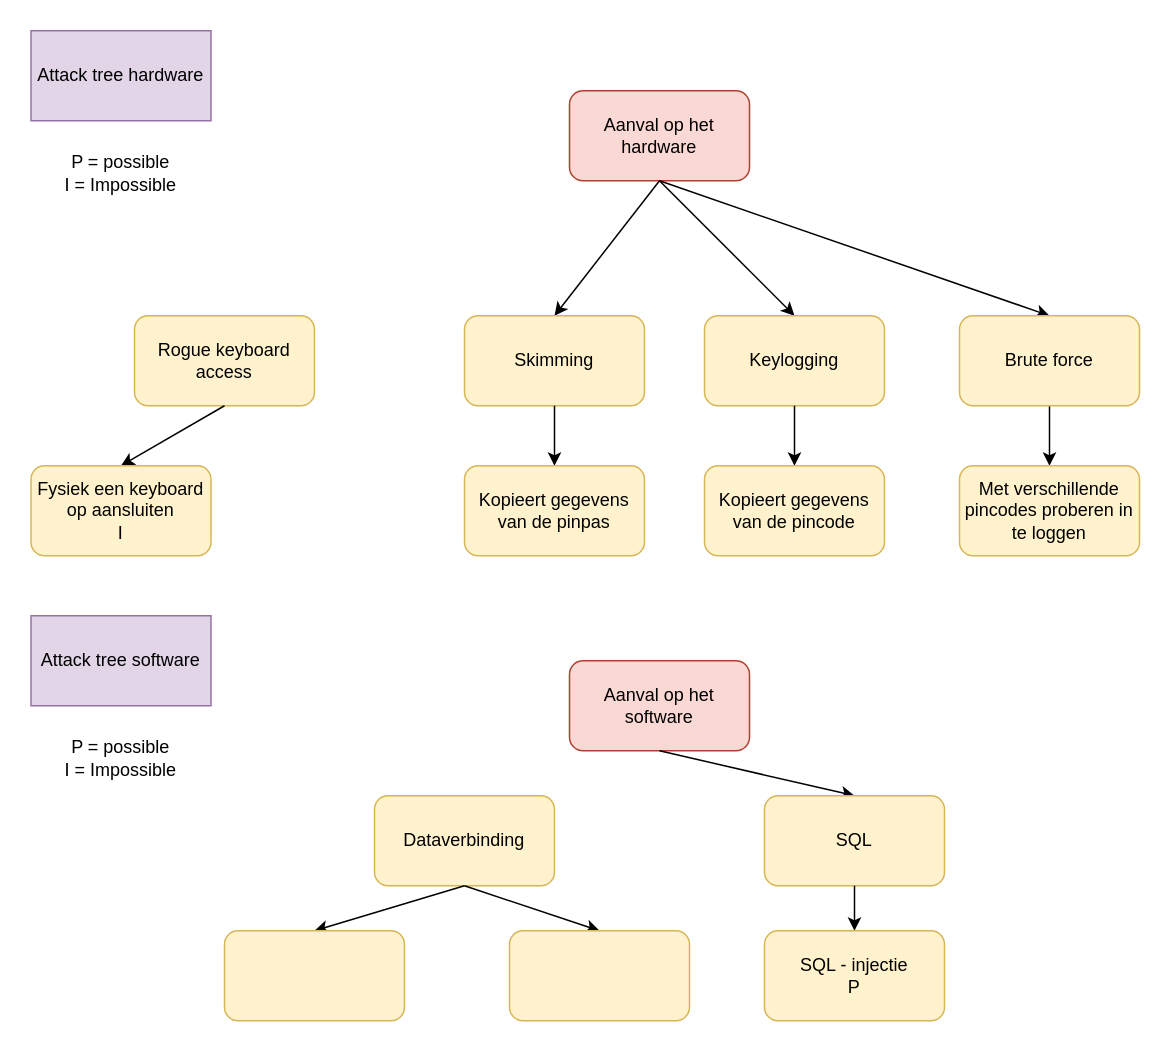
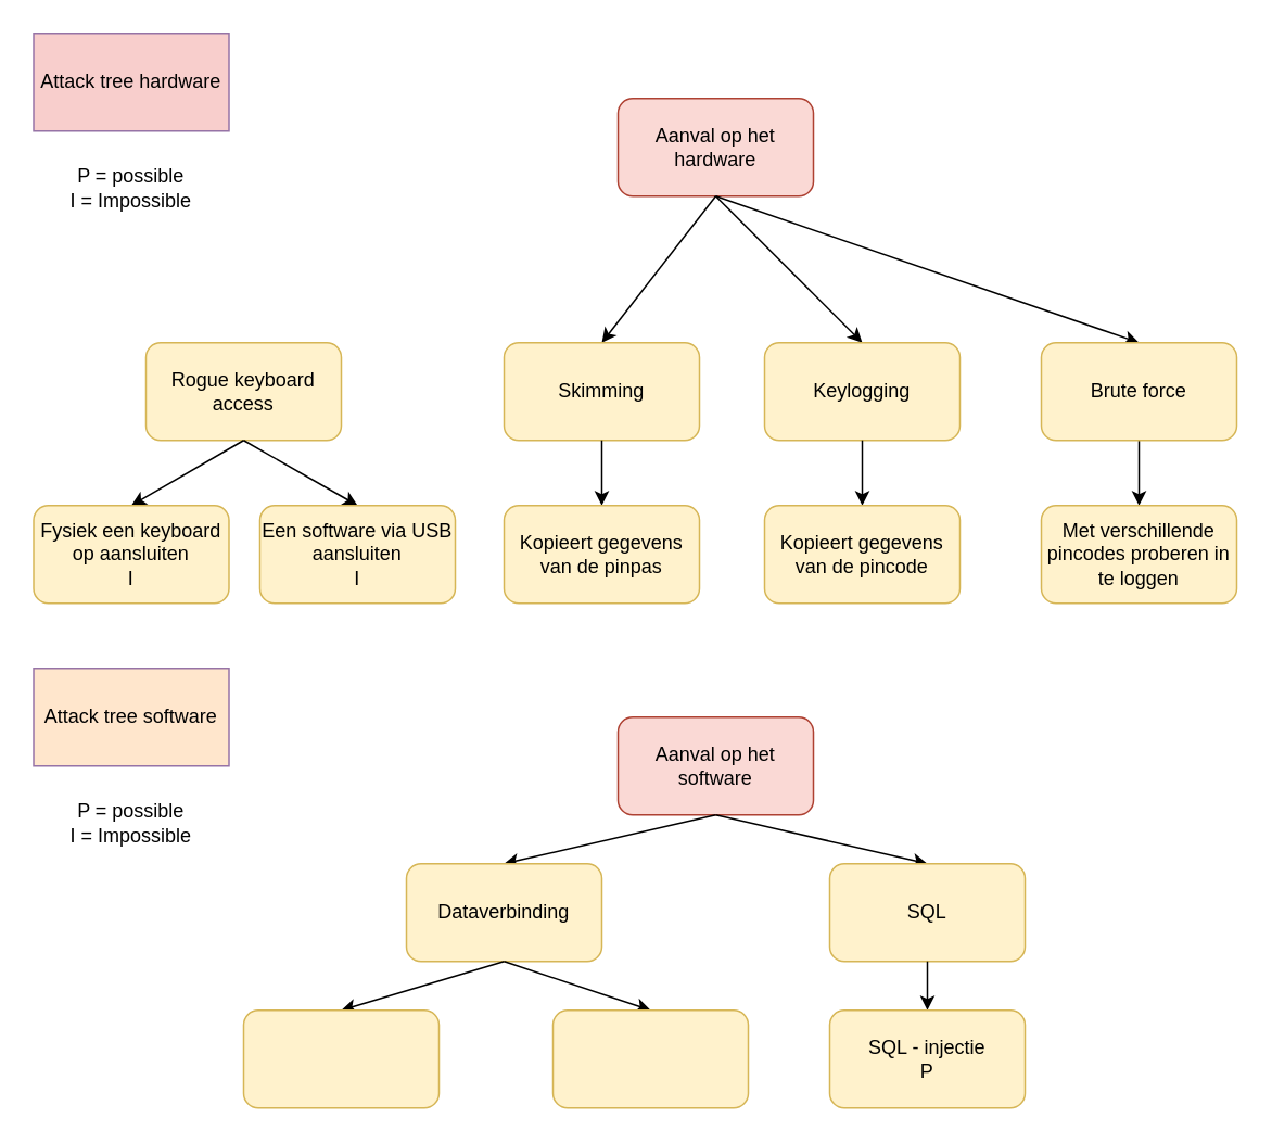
  <mxCell id="0" />
  <mxCell id="1" parent="0" />
  <mxCell id="2" value="Aanval op het hardware" style="rounded=1;whiteSpace=wrap;html=1;fillColor=#fad9d5;strokeColor=#ae4132;" vertex="1" parent="1"><mxGeometry x="379" y="60" width="120" height="60" as="geometry" /></mxCell>
  <mxCell id="3" value="&lt;div&gt;Rogue keyboard access&lt;/div&gt;" style="rounded=1;whiteSpace=wrap;html=1;fillColor=#fff2cc;strokeColor=#d6b656;" vertex="1" parent="1"><mxGeometry x="89" y="210" width="120" height="60" as="geometry" /></mxCell>
  <mxCell id="4" style="edgeStyle=none;rounded=0;orthogonalLoop=1;jettySize=auto;html=1;exitX=0.5;exitY=0;exitDx=0;exitDy=0;entryX=0.5;entryY=1;entryDx=0;entryDy=0;startArrow=classic;startFill=1;endArrow=none;endFill=0;" edge="1" parent="1" source="5" target="2"><mxGeometry relative="1" as="geometry" /></mxCell>
  <mxCell id="5" value="&lt;div&gt;Skimming&lt;/div&gt;" style="rounded=1;whiteSpace=wrap;html=1;fillColor=#fff2cc;strokeColor=#d6b656;" vertex="1" parent="1"><mxGeometry x="309" y="210" width="120" height="60" as="geometry" /></mxCell>
  <mxCell id="6" style="edgeStyle=none;rounded=0;orthogonalLoop=1;jettySize=auto;html=1;exitX=0.5;exitY=0;exitDx=0;exitDy=0;entryX=0.5;entryY=1;entryDx=0;entryDy=0;startArrow=classic;startFill=1;endArrow=none;endFill=0;" edge="1" parent="1" source="7" target="2"><mxGeometry relative="1" as="geometry" /></mxCell>
  <mxCell id="7" value="&lt;div&gt;Keylogging&lt;/div&gt;" style="rounded=1;whiteSpace=wrap;html=1;fillColor=#fff2cc;strokeColor=#d6b656;" vertex="1" parent="1"><mxGeometry x="469" y="210" width="120" height="60" as="geometry" /></mxCell>
- <mxCell id="8" value="Attack tree hardware" style="rounded=0;whiteSpace=wrap;html=1;fillColor=#e1d5e7;strokeColor=#9673a6;" vertex="1" parent="1"><mxGeometry x="20" y="20" width="120" height="60" as="geometry" /></mxCell>
- <mxCell id="9" value="Attack tree software" style="rounded=0;whiteSpace=wrap;html=1;fillColor=#e1d5e7;strokeColor=#9673a6;" vertex="1" parent="1"><mxGeometry x="20" y="410" width="120" height="60" as="geometry" /></mxCell>
+ <mxCell id="8" value="Attack tree hardware" style="rounded=0;whiteSpace=wrap;html=1;fillColor=#f8cecc;strokeColor=#9673a6;" vertex="1" parent="1"><mxGeometry x="20" y="20" width="120" height="60" as="geometry" /></mxCell>
+ <mxCell id="9" value="Attack tree software" style="rounded=0;whiteSpace=wrap;html=1;fillColor=#ffe6cc;strokeColor=#9673a6;" vertex="1" parent="1"><mxGeometry x="20" y="410" width="120" height="60" as="geometry" /></mxCell>
  <mxCell id="10" value="Aanval op het software" style="rounded=1;whiteSpace=wrap;html=1;fillColor=#fad9d5;strokeColor=#ae4132;" vertex="1" parent="1"><mxGeometry x="379" y="440" width="120" height="60" as="geometry" /></mxCell>
  <mxCell id="11" style="edgeStyle=none;rounded=0;orthogonalLoop=1;jettySize=auto;html=1;exitX=0.5;exitY=0;exitDx=0;exitDy=0;entryX=0.5;entryY=1;entryDx=0;entryDy=0;startArrow=classic;startFill=1;endArrow=none;endFill=0;" edge="1" parent="1" source="12" target="10"><mxGeometry relative="1" as="geometry" /></mxCell>
  <mxCell id="12" value="SQL" style="rounded=1;whiteSpace=wrap;html=1;fillColor=#fff2cc;strokeColor=#d6b656;" vertex="1" parent="1"><mxGeometry x="509" y="530" width="120" height="60" as="geometry" /></mxCell>
  <mxCell id="13" style="edgeStyle=none;rounded=0;orthogonalLoop=1;jettySize=auto;html=1;exitX=0.5;exitY=0;exitDx=0;exitDy=0;entryX=0.5;entryY=1;entryDx=0;entryDy=0;startArrow=classic;startFill=1;endArrow=none;endFill=0;" edge="1" parent="1" source="14" target="5"><mxGeometry relative="1" as="geometry" /></mxCell>
  <mxCell id="14" value="Kopieert gegevens van de pinpas" style="rounded=1;whiteSpace=wrap;html=1;fillColor=#fff2cc;strokeColor=#d6b656;" vertex="1" parent="1"><mxGeometry x="309" y="310" width="120" height="60" as="geometry" /></mxCell>
  <mxCell id="15" style="edgeStyle=none;rounded=0;orthogonalLoop=1;jettySize=auto;html=1;exitX=0.5;exitY=0;exitDx=0;exitDy=0;entryX=0.5;entryY=1;entryDx=0;entryDy=0;startArrow=classic;startFill=1;endArrow=none;endFill=0;" edge="1" parent="1" source="16" target="7"><mxGeometry relative="1" as="geometry" /></mxCell>
  <mxCell id="16" value="Kopieert gegevens van de pincode" style="rounded=1;whiteSpace=wrap;html=1;fillColor=#fff2cc;strokeColor=#d6b656;" vertex="1" parent="1"><mxGeometry x="469" y="310" width="120" height="60" as="geometry" /></mxCell>
  <mxCell id="17" style="edgeStyle=none;rounded=0;orthogonalLoop=1;jettySize=auto;html=1;exitX=0.5;exitY=0;exitDx=0;exitDy=0;entryX=0.5;entryY=1;entryDx=0;entryDy=0;startArrow=classic;startFill=1;endArrow=none;endFill=0;" edge="1" parent="1" source="18" target="22"><mxGeometry relative="1" as="geometry" /></mxCell>
  <mxCell id="18" value="Met verschillende pincodes proberen in te loggen" style="rounded=1;whiteSpace=wrap;html=1;fillColor=#fff2cc;strokeColor=#d6b656;" vertex="1" parent="1"><mxGeometry x="639" y="310" width="120" height="60" as="geometry" /></mxCell>
  <mxCell id="19" value="&lt;div&gt;P = possible &lt;br&gt;&lt;/div&gt;&lt;div&gt;I = Impossible&lt;br&gt;&lt;/div&gt;" style="text;html=1;strokeColor=none;fillColor=none;align=center;verticalAlign=middle;whiteSpace=wrap;rounded=0;" vertex="1" parent="1"><mxGeometry x="35" y="90" width="90" height="50" as="geometry" /></mxCell>
  <mxCell id="20" value="&lt;div&gt;P = possible &lt;br&gt;&lt;/div&gt;&lt;div&gt;I = Impossible&lt;br&gt;&lt;/div&gt;" style="text;html=1;strokeColor=none;fillColor=none;align=center;verticalAlign=middle;whiteSpace=wrap;rounded=0;" vertex="1" parent="1"><mxGeometry x="35" y="480" width="90" height="50" as="geometry" /></mxCell>
  <mxCell id="21" style="edgeStyle=none;rounded=0;orthogonalLoop=1;jettySize=auto;html=1;exitX=0.5;exitY=0;exitDx=0;exitDy=0;entryX=0.5;entryY=1;entryDx=0;entryDy=0;startArrow=classic;startFill=1;endArrow=none;endFill=0;" edge="1" parent="1" source="22" target="2"><mxGeometry relative="1" as="geometry" /></mxCell>
  <mxCell id="22" value="&lt;div&gt;Brute force&lt;/div&gt;" style="rounded=1;whiteSpace=wrap;html=1;fillColor=#fff2cc;strokeColor=#d6b656;" vertex="1" parent="1"><mxGeometry x="639" y="210" width="120" height="60" as="geometry" /></mxCell>
  <mxCell id="23" style="edgeStyle=none;rounded=0;orthogonalLoop=1;jettySize=auto;html=1;exitX=0.5;exitY=0;exitDx=0;exitDy=0;entryX=0.5;entryY=1;entryDx=0;entryDy=0;startArrow=classic;startFill=1;endArrow=none;endFill=0;" edge="1" parent="1" source="24" target="3"><mxGeometry relative="1" as="geometry" /></mxCell>
  <mxCell id="24" value="&lt;div&gt;Fysiek een keyboard op aansluiten&lt;/div&gt;&lt;div&gt;I&lt;br&gt;&lt;/div&gt;" style="rounded=1;whiteSpace=wrap;html=1;fillColor=#fff2cc;strokeColor=#d6b656;" vertex="1" parent="1"><mxGeometry x="20" y="310" width="120" height="60" as="geometry" /></mxCell>
+ <mxCell id="25" style="edgeStyle=none;rounded=0;orthogonalLoop=1;jettySize=auto;html=1;exitX=0.5;exitY=0;exitDx=0;exitDy=0;entryX=0.5;entryY=1;entryDx=0;entryDy=0;startArrow=classic;startFill=1;endArrow=none;endFill=0;" edge="1" parent="1" source="26" target="3"><mxGeometry relative="1" as="geometry" /></mxCell>
+ <mxCell id="26" value="&lt;div&gt;Een software via USB aansluiten&lt;/div&gt;&lt;div&gt;I&lt;br&gt;&lt;/div&gt;" style="rounded=1;whiteSpace=wrap;html=1;fillColor=#fff2cc;strokeColor=#d6b656;" vertex="1" parent="1"><mxGeometry x="159" y="310" width="120" height="60" as="geometry" /></mxCell>
+ <mxCell id="27" style="edgeStyle=none;rounded=0;orthogonalLoop=1;jettySize=auto;html=1;exitX=0.5;exitY=0;exitDx=0;exitDy=0;entryX=0.5;entryY=1;entryDx=0;entryDy=0;startArrow=classic;startFill=1;endArrow=none;endFill=0;" edge="1" parent="1" source="28" target="10"><mxGeometry relative="1" as="geometry" /></mxCell>
  <mxCell id="28" value="Dataverbinding" style="rounded=1;whiteSpace=wrap;html=1;fillColor=#fff2cc;strokeColor=#d6b656;" vertex="1" parent="1"><mxGeometry x="249" y="530" width="120" height="60" as="geometry" /></mxCell>
  <mxCell id="29" style="edgeStyle=none;rounded=0;orthogonalLoop=1;jettySize=auto;html=1;exitX=0.5;exitY=0;exitDx=0;exitDy=0;entryX=0.5;entryY=1;entryDx=0;entryDy=0;startArrow=classic;startFill=1;endArrow=none;endFill=0;" edge="1" parent="1" source="30" target="28"><mxGeometry relative="1" as="geometry" /></mxCell>
  <mxCell id="30" value="" style="rounded=1;whiteSpace=wrap;html=1;fillColor=#fff2cc;strokeColor=#d6b656;" vertex="1" parent="1"><mxGeometry x="149" y="620" width="120" height="60" as="geometry" /></mxCell>
  <mxCell id="31" style="edgeStyle=none;rounded=0;orthogonalLoop=1;jettySize=auto;html=1;exitX=0.5;exitY=0;exitDx=0;exitDy=0;entryX=0.5;entryY=1;entryDx=0;entryDy=0;startArrow=classic;startFill=1;endArrow=none;endFill=0;" edge="1" parent="1" source="32" target="28"><mxGeometry relative="1" as="geometry" /></mxCell>
  <mxCell id="32" value="" style="rounded=1;whiteSpace=wrap;html=1;fillColor=#fff2cc;strokeColor=#d6b656;" vertex="1" parent="1"><mxGeometry x="339" y="620" width="120" height="60" as="geometry" /></mxCell>
  <mxCell id="33" style="edgeStyle=none;rounded=0;orthogonalLoop=1;jettySize=auto;html=1;exitX=0.5;exitY=0;exitDx=0;exitDy=0;entryX=0.5;entryY=1;entryDx=0;entryDy=0;startArrow=classic;startFill=1;endArrow=none;endFill=0;" edge="1" parent="1" source="34" target="12"><mxGeometry relative="1" as="geometry" /></mxCell>
  <mxCell id="34" value="&lt;div&gt;SQL - injectie&lt;/div&gt;P" style="rounded=1;whiteSpace=wrap;html=1;fillColor=#fff2cc;strokeColor=#d6b656;" vertex="1" parent="1"><mxGeometry x="509" y="620" width="120" height="60" as="geometry" /></mxCell>
